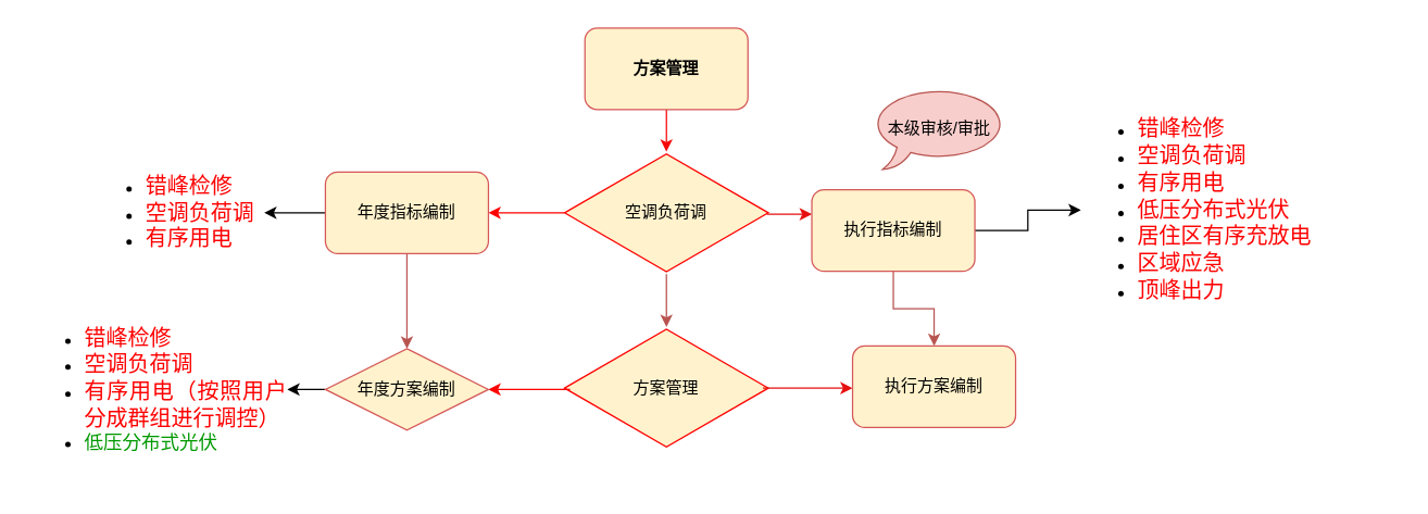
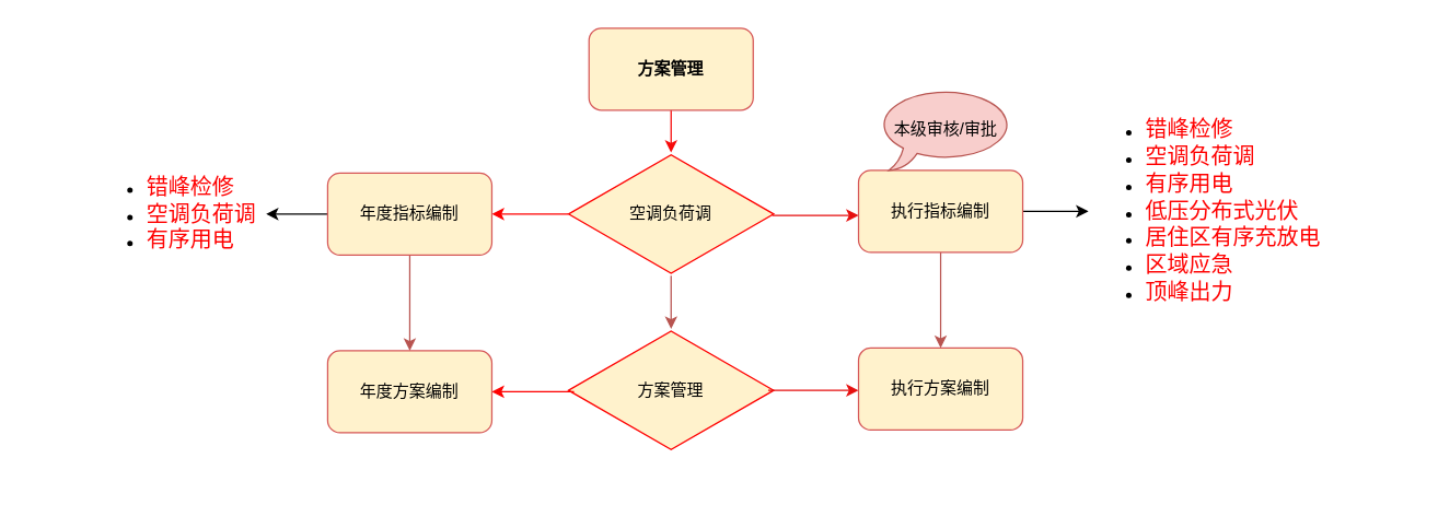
  <mxCell id="0" />
  <mxCell id="1" parent="0" />
  <mxCell id="2" value="" style="edgeStyle=orthogonalEdgeStyle;rounded=0;orthogonalLoop=1;jettySize=auto;html=1;strokeColor=light-dark(#f60909, #ededed);" edge="1" parent="1" source="3" target="7"><mxGeometry relative="1" as="geometry" /></mxCell>
  <mxCell id="3" value="方案管理" style="whiteSpace=wrap;html=1;fillColor=#fff2cc;strokeColor=light-dark(#d65757, #6d5100);rounded=1;fontStyle=1;" vertex="1" parent="1"><mxGeometry x="430" y="20" width="120" height="60" as="geometry" /></mxCell>
  <mxCell id="4" style="edgeStyle=orthogonalEdgeStyle;rounded=0;orthogonalLoop=1;jettySize=auto;html=1;strokeColor=light-dark(#e60f0f, #ededed);exitX=0.993;exitY=0.511;exitDx=0;exitDy=0;exitPerimeter=0;" edge="1" parent="1" source="7" target="13"><mxGeometry relative="1" as="geometry"><mxPoint x="509" y="257" as="targetPoint" /><Array as="points"><mxPoint x="602" y="157" /><mxPoint x="602" y="157" /></Array></mxGeometry></mxCell>
  <mxCell id="5" style="edgeStyle=orthogonalEdgeStyle;rounded=0;orthogonalLoop=1;jettySize=auto;html=1;strokeColor=#FF0000;" edge="1" parent="1" source="7" target="10"><mxGeometry relative="1" as="geometry" /></mxCell>
  <mxCell id="6" style="edgeStyle=orthogonalEdgeStyle;rounded=0;orthogonalLoop=1;jettySize=auto;html=1;fillColor=#f8cecc;strokeColor=#b85450;" edge="1" parent="1" source="7" target="14"><mxGeometry relative="1" as="geometry" /></mxCell>
  <mxCell id="7" value="空调负荷调" style="html=1;whiteSpace=wrap;aspect=fixed;shape=isoRectangle;fillColor=#fff2cc;strokeColor=#FF0000;" vertex="1" parent="1"><mxGeometry x="415" y="111" width="150" height="90" as="geometry" /></mxCell>
  <mxCell id="8" style="edgeStyle=orthogonalEdgeStyle;rounded=0;orthogonalLoop=1;jettySize=auto;html=1;fillColor=#f8cecc;strokeColor=#b85450;" edge="1" parent="1" source="10" target="18"><mxGeometry relative="1" as="geometry" /></mxCell>
  <mxCell id="9" style="edgeStyle=orthogonalEdgeStyle;rounded=0;orthogonalLoop=1;jettySize=auto;html=1;" edge="1" parent="1" source="10" target="21"><mxGeometry relative="1" as="geometry" /></mxCell>
  <mxCell id="10" value="年度指标编制" style="rounded=1;whiteSpace=wrap;html=1;fillColor=#fff2cc;strokeColor=light-dark(#d65757, #6d5100);" vertex="1" parent="1"><mxGeometry x="239" y="126" width="120" height="60" as="geometry" /></mxCell>
  <mxCell id="11" style="edgeStyle=orthogonalEdgeStyle;rounded=0;orthogonalLoop=1;jettySize=auto;html=1;fillColor=#f8cecc;strokeColor=#b85450;" edge="1" parent="1" source="13" target="19"><mxGeometry relative="1" as="geometry" /></mxCell>
  <mxCell id="12" style="edgeStyle=orthogonalEdgeStyle;rounded=0;orthogonalLoop=1;jettySize=auto;html=1;" edge="1" parent="1" source="13" target="23"><mxGeometry relative="1" as="geometry" /></mxCell>
- <mxCell id="13" value="执行指标编制" style="rounded=1;whiteSpace=wrap;html=1;fillColor=#fff2cc;strokeColor=light-dark(#d65757, #6d5100);" vertex="1" parent="1"><mxGeometry x="597" y="139" width="120" height="60" as="geometry" /></mxCell>
+ <mxCell id="13" value="执行指标编制" style="rounded=1;whiteSpace=wrap;html=1;fillColor=#fff2cc;strokeColor=light-dark(#d65757, #6d5100);" vertex="1" parent="1"><mxGeometry x="627" y="124" width="120" height="60" as="geometry" /></mxCell>
  <mxCell id="14" value="方案管理" style="html=1;whiteSpace=wrap;aspect=fixed;shape=isoRectangle;fillColor=#fff2cc;strokeColor=#FF0000;" vertex="1" parent="1"><mxGeometry x="415" y="240" width="150" height="90" as="geometry" /></mxCell>
  <mxCell id="15" style="edgeStyle=orthogonalEdgeStyle;rounded=0;orthogonalLoop=1;jettySize=auto;html=1;strokeColor=light-dark(#e60f0f, #ededed);exitX=0.973;exitY=0.5;exitDx=0;exitDy=0;exitPerimeter=0;" edge="1" parent="1" target="19" source="14"><mxGeometry relative="1" as="geometry"><mxPoint x="506" y="387" as="targetPoint" /><mxPoint x="561" y="287" as="sourcePoint" /><Array as="points"><mxPoint x="592" y="285" /><mxPoint x="592" y="285" /></Array></mxGeometry></mxCell>
  <mxCell id="16" style="edgeStyle=orthogonalEdgeStyle;rounded=0;orthogonalLoop=1;jettySize=auto;html=1;strokeColor=#FF0000;exitX=0.027;exitY=0.511;exitDx=0;exitDy=0;exitPerimeter=0;" edge="1" parent="1" target="18" source="14"><mxGeometry relative="1" as="geometry"><mxPoint x="413" y="289" as="sourcePoint" /></mxGeometry></mxCell>
- <mxCell id="17" style="edgeStyle=orthogonalEdgeStyle;rounded=0;orthogonalLoop=1;jettySize=auto;html=1;entryX=1;entryY=0.5;entryDx=0;entryDy=0;" edge="1" parent="1" source="18" target="22"><mxGeometry relative="1" as="geometry" /></mxCell>
- <mxCell id="18" value="年度方案编制" style="rhombus;whiteSpace=wrap;html=1;fillColor=#fff2cc;strokeColor=light-dark(#d65757, #6d5100);" vertex="1" parent="1"><mxGeometry x="239" y="256" width="120" height="60" as="geometry" /></mxCell>
+ <mxCell id="18" value="年度方案编制" style="rounded=1;whiteSpace=wrap;html=1;fillColor=#fff2cc;strokeColor=light-dark(#d65757, #6d5100);" vertex="1" parent="1"><mxGeometry x="239" y="256" width="120" height="60" as="geometry" /></mxCell>
  <mxCell id="19" value="执行方案编制" style="rounded=1;whiteSpace=wrap;html=1;fillColor=#fff2cc;strokeColor=light-dark(#d65757, #6d5100);" vertex="1" parent="1"><mxGeometry x="627" y="254" width="120" height="60" as="geometry" /></mxCell>
  <mxCell id="20" value="本级审核/审批" style="whiteSpace=wrap;html=1;shape=mxgraph.basic.oval_callout;fillColor=#f8cecc;strokeColor=#b85450;" vertex="1" parent="1"><mxGeometry x="641" y="64" width="100" height="60" as="geometry" /></mxCell>
  <mxCell id="21" value="&lt;ul&gt;&lt;li&gt;&lt;p style=&quot;margin: 0pt 0pt 0.0pt; text-align: justify; font-family: &amp;quot;Times New Roman&amp;quot;; font-size: 10.5pt;&quot; class=&quot;MsoNormal&quot;&gt;&lt;span style=&quot;font-size: 12pt;&quot;&gt;&lt;font style=&quot;color: rgb(255, 0, 0);&quot; face=&quot;宋体&quot;&gt;错峰检修&lt;/font&gt;&lt;/span&gt;&lt;/p&gt;&lt;/li&gt;&lt;li&gt;&lt;p style=&quot;margin: 0pt 0pt 0.0pt; text-align: justify; font-family: &amp;quot;Times New Roman&amp;quot;; font-size: 10.5pt;&quot; class=&quot;MsoNormal&quot;&gt;&lt;span style=&quot;font-size: 12pt;&quot;&gt;&lt;font style=&quot;color: rgb(255, 0, 0);&quot; face=&quot;宋体&quot;&gt;空调负荷调&lt;/font&gt;&lt;/span&gt;&lt;/p&gt;&lt;/li&gt;&lt;li&gt;&lt;p style=&quot;margin: 0pt 0pt 0.0pt; text-align: justify; font-family: &amp;quot;Times New Roman&amp;quot;; font-size: 10.5pt;&quot; class=&quot;MsoNormal&quot;&gt;&lt;span style=&quot;font-size: 12pt;&quot;&gt;&lt;font style=&quot;color: rgb(255, 0, 0);&quot; face=&quot;宋体&quot;&gt;有序用电&lt;/font&gt;&lt;/span&gt;&lt;/p&gt;&lt;/li&gt;&lt;/ul&gt;" style="text;strokeColor=none;fillColor=none;html=1;whiteSpace=wrap;verticalAlign=middle;overflow=hidden;" vertex="1" parent="1"><mxGeometry x="65" y="112" width="129" height="88" as="geometry" /></mxCell>
- <mxCell id="22" value="&lt;ul&gt;&lt;li&gt;&lt;p style=&quot;margin: 0pt 0pt 0.0pt; text-align: justify; font-family: &amp;quot;Times New Roman&amp;quot;; font-size: 10.5pt;&quot; class=&quot;MsoNormal&quot;&gt;&lt;span style=&quot;font-size: 12pt;&quot;&gt;&lt;font style=&quot;color: rgb(255, 0, 0);&quot; face=&quot;宋体&quot;&gt;错峰检修&lt;/font&gt;&lt;/span&gt;&lt;/p&gt;&lt;/li&gt;&lt;li&gt;&lt;p style=&quot;margin: 0pt 0pt 0.0pt; text-align: justify; font-family: &amp;quot;Times New Roman&amp;quot;; font-size: 10.5pt;&quot; class=&quot;MsoNormal&quot;&gt;&lt;span style=&quot;font-size: 12pt;&quot;&gt;&lt;font style=&quot;color: rgb(255, 0, 0);&quot; face=&quot;宋体&quot;&gt;空调负荷调&lt;/font&gt;&lt;/span&gt;&lt;/p&gt;&lt;/li&gt;&lt;li&gt;&lt;p style=&quot;margin: 0pt 0pt 0.0pt; text-align: justify; font-family: &amp;quot;Times New Roman&amp;quot;; font-size: 10.5pt;&quot; class=&quot;MsoNormal&quot;&gt;&lt;span style=&quot;font-size: 12pt;&quot;&gt;&lt;font style=&quot;color: rgb(255, 0, 0);&quot; face=&quot;宋体&quot;&gt;有序用电（按照用户分成群组进行调控）&lt;/font&gt;&lt;/span&gt;&lt;/p&gt;&lt;/li&gt;&lt;li&gt;&lt;p style=&quot;margin: 0pt 0pt 0.0pt; text-align: justify; font-family: &amp;quot;Times New Roman&amp;quot;; font-size: 10.5pt;&quot; class=&quot;MsoNormal&quot;&gt;&lt;span style=&quot;font-size: 12pt;&quot;&gt;&lt;font style=&quot;color: rgb(0, 153, 0);&quot; face=&quot;宋体&quot;&gt;&lt;/font&gt;&lt;/span&gt;&lt;/p&gt;&lt;p style=&quot;margin: 0pt 0pt 0.0pt; text-align: justify; font-family: &amp;quot;Times New Roman&amp;quot;; font-size: 10.5pt;&quot; class=&quot;MsoNormal&quot;&gt;&lt;span style=&quot;font-size: 10.5pt;&quot;&gt;&lt;font style=&quot;color: rgb(0, 153, 0);&quot; face=&quot;宋体&quot;&gt;低压分布式光伏&lt;/font&gt;&lt;/span&gt;&lt;/p&gt;&lt;/li&gt;&lt;/ul&gt;" style="text;strokeColor=none;fillColor=none;html=1;whiteSpace=wrap;verticalAlign=middle;overflow=hidden;" vertex="1" parent="1"><mxGeometry x="20" y="216.5" width="191" height="139" as="geometry" /></mxCell>
  <mxCell id="23" value="&lt;ul&gt;&lt;li&gt;&lt;p style=&quot;margin: 0pt 0pt 0.0pt; text-align: justify; font-family: &amp;quot;Times New Roman&amp;quot;; font-size: 10.5pt;&quot; class=&quot;MsoNormal&quot;&gt;&lt;span style=&quot;font-size: 12pt;&quot;&gt;&lt;font style=&quot;color: rgb(255, 0, 0);&quot; face=&quot;宋体&quot;&gt;错峰检修&lt;/font&gt;&lt;/span&gt;&lt;/p&gt;&lt;/li&gt;&lt;li&gt;&lt;p style=&quot;margin: 0pt 0pt 0.0pt; text-align: justify; font-family: &amp;quot;Times New Roman&amp;quot;; font-size: 10.5pt;&quot; class=&quot;MsoNormal&quot;&gt;&lt;span style=&quot;font-size: 12pt;&quot;&gt;&lt;font style=&quot;color: rgb(255, 0, 0);&quot; face=&quot;宋体&quot;&gt;空调负荷调&lt;/font&gt;&lt;/span&gt;&lt;/p&gt;&lt;/li&gt;&lt;li&gt;&lt;p style=&quot;margin: 0pt 0pt 0.0pt; text-align: justify; font-family: &amp;quot;Times New Roman&amp;quot;; font-size: 10.5pt;&quot; class=&quot;MsoNormal&quot;&gt;&lt;span style=&quot;font-size: 12pt;&quot;&gt;&lt;font style=&quot;color: rgb(255, 0, 0);&quot; face=&quot;宋体&quot;&gt;有序用电&lt;/font&gt;&lt;/span&gt;&lt;/p&gt;&lt;/li&gt;&lt;li&gt;&lt;p style=&quot;margin: 0pt 0pt 0.0pt; text-align: justify; font-family: &amp;quot;Times New Roman&amp;quot;; font-size: 10.5pt;&quot; class=&quot;MsoNormal&quot;&gt;&lt;span style=&quot;font-size: 12pt;&quot;&gt;&lt;font style=&quot;color: rgb(255, 0, 0);&quot; face=&quot;宋体&quot;&gt;低压分布式光伏&lt;/font&gt;&lt;/span&gt;&lt;/p&gt;&lt;/li&gt;&lt;li&gt;&lt;p style=&quot;margin: 0pt 0pt 0.0pt; text-align: justify; font-family: &amp;quot;Times New Roman&amp;quot;; font-size: 10.5pt;&quot; class=&quot;MsoNormal&quot;&gt;&lt;span style=&quot;font-size: 12pt;&quot;&gt;&lt;font style=&quot;color: rgb(255, 0, 0);&quot; face=&quot;宋体&quot;&gt;居住区有序充放电&lt;/font&gt;&lt;/span&gt;&lt;/p&gt;&lt;/li&gt;&lt;li&gt;&lt;p style=&quot;margin: 0pt 0pt 0.0pt; text-align: justify; font-family: &amp;quot;Times New Roman&amp;quot;; font-size: 10.5pt;&quot; class=&quot;MsoNormal&quot;&gt;&lt;span style=&quot;font-size: 12pt;&quot;&gt;&lt;font style=&quot;color: rgb(255, 0, 0);&quot; face=&quot;宋体&quot;&gt;区域应急&lt;/font&gt;&lt;/span&gt;&lt;/p&gt;&lt;/li&gt;&lt;li&gt;&lt;p style=&quot;margin: 0pt 0pt 0.0pt; text-align: justify; font-family: &amp;quot;Times New Roman&amp;quot;; font-size: 10.5pt;&quot; class=&quot;MsoNormal&quot;&gt;&lt;span style=&quot;font-size: 12pt;&quot;&gt;&lt;font style=&quot;color: rgb(255, 0, 0);&quot; face=&quot;宋体&quot;&gt;顶峰出力&lt;/font&gt;&lt;/span&gt;&lt;/p&gt;&lt;/li&gt;&lt;/ul&gt;" style="text;strokeColor=none;fillColor=none;html=1;whiteSpace=wrap;verticalAlign=middle;overflow=hidden;" vertex="1" parent="1"><mxGeometry x="795" y="66" width="234" height="176" as="geometry" /></mxCell>
